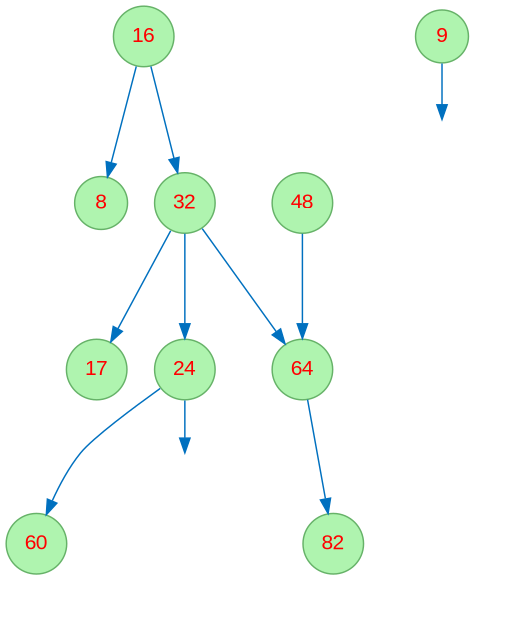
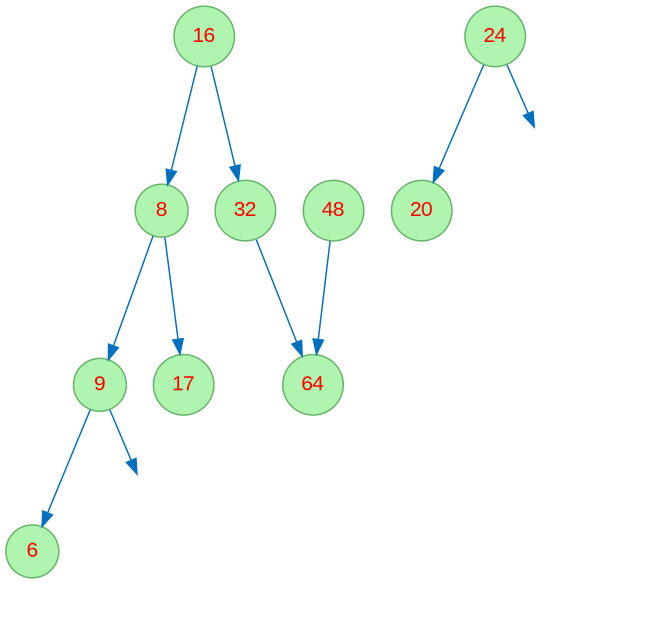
  digraph {
    node [color="#66B268" fillcolor="#AFF4AF" fontcolor=red fontname=Arial shape=circle style=filled]
    edge [color="#0070BF"]
    n1 [label=16]
    n2 [label=8]
    n3 [label=32]
    n4 [label=9]
    n5 [label=17]
    n6 [label=24]
    n7 [label=64]
+   n8 [label=6]
    l396873410 [style=invis]
-   n10 [label=60]
+   n10 [label=20]
    l1342443276 [style=invis]
-   n12 [label=82]
    n13 [label=48]
    n1 -> n2
    n1 -> n3
-   n3 -> n5
-   n3 -> n6
+   n2 -> n4
+   n2 -> n5
    n3 -> n7
+   n4 -> n8
    n4 -> l396873410
    n6 -> n10
    n6 -> l1342443276
-   n7 -> n12
    n13 -> n7
  }
